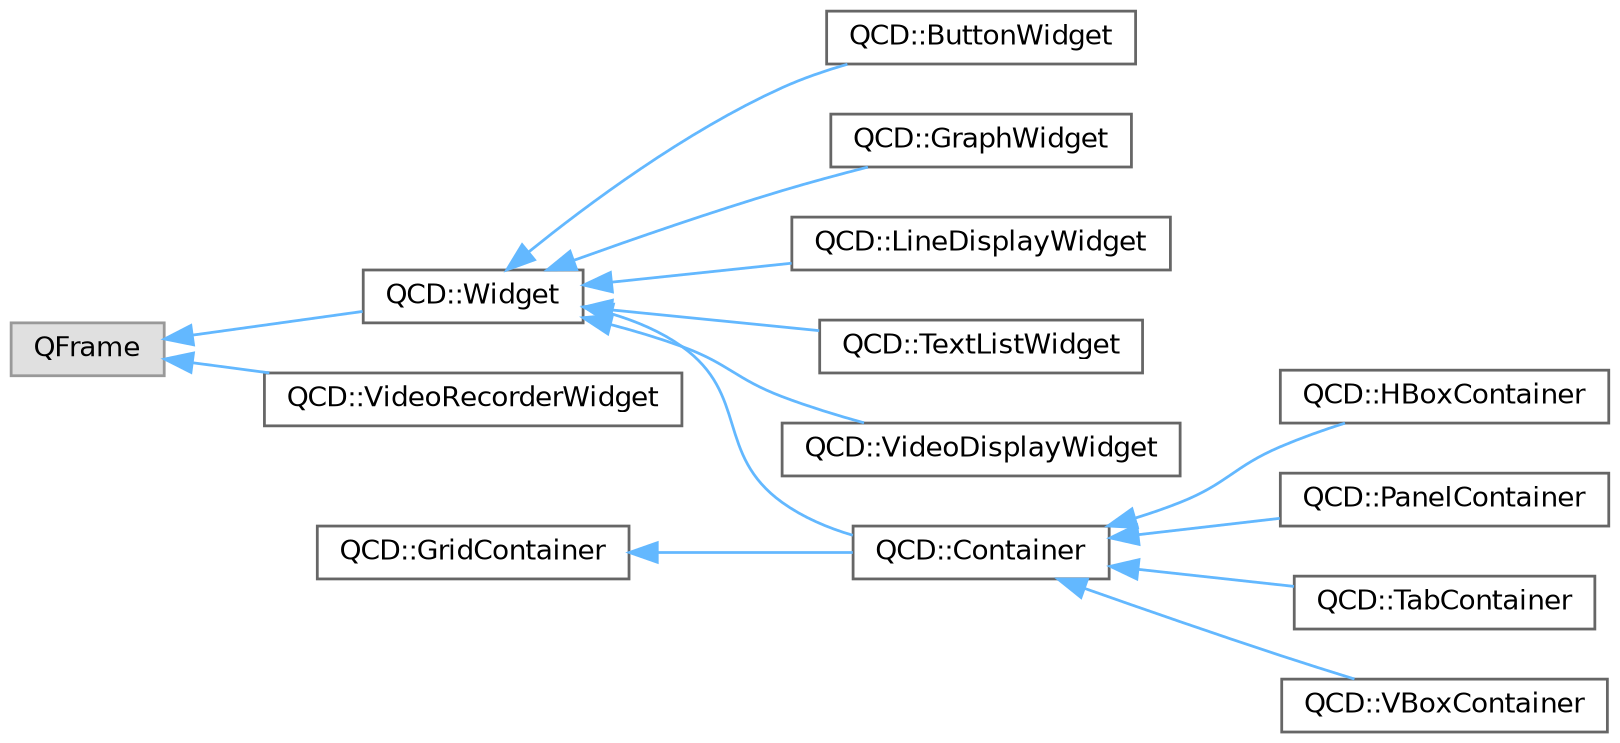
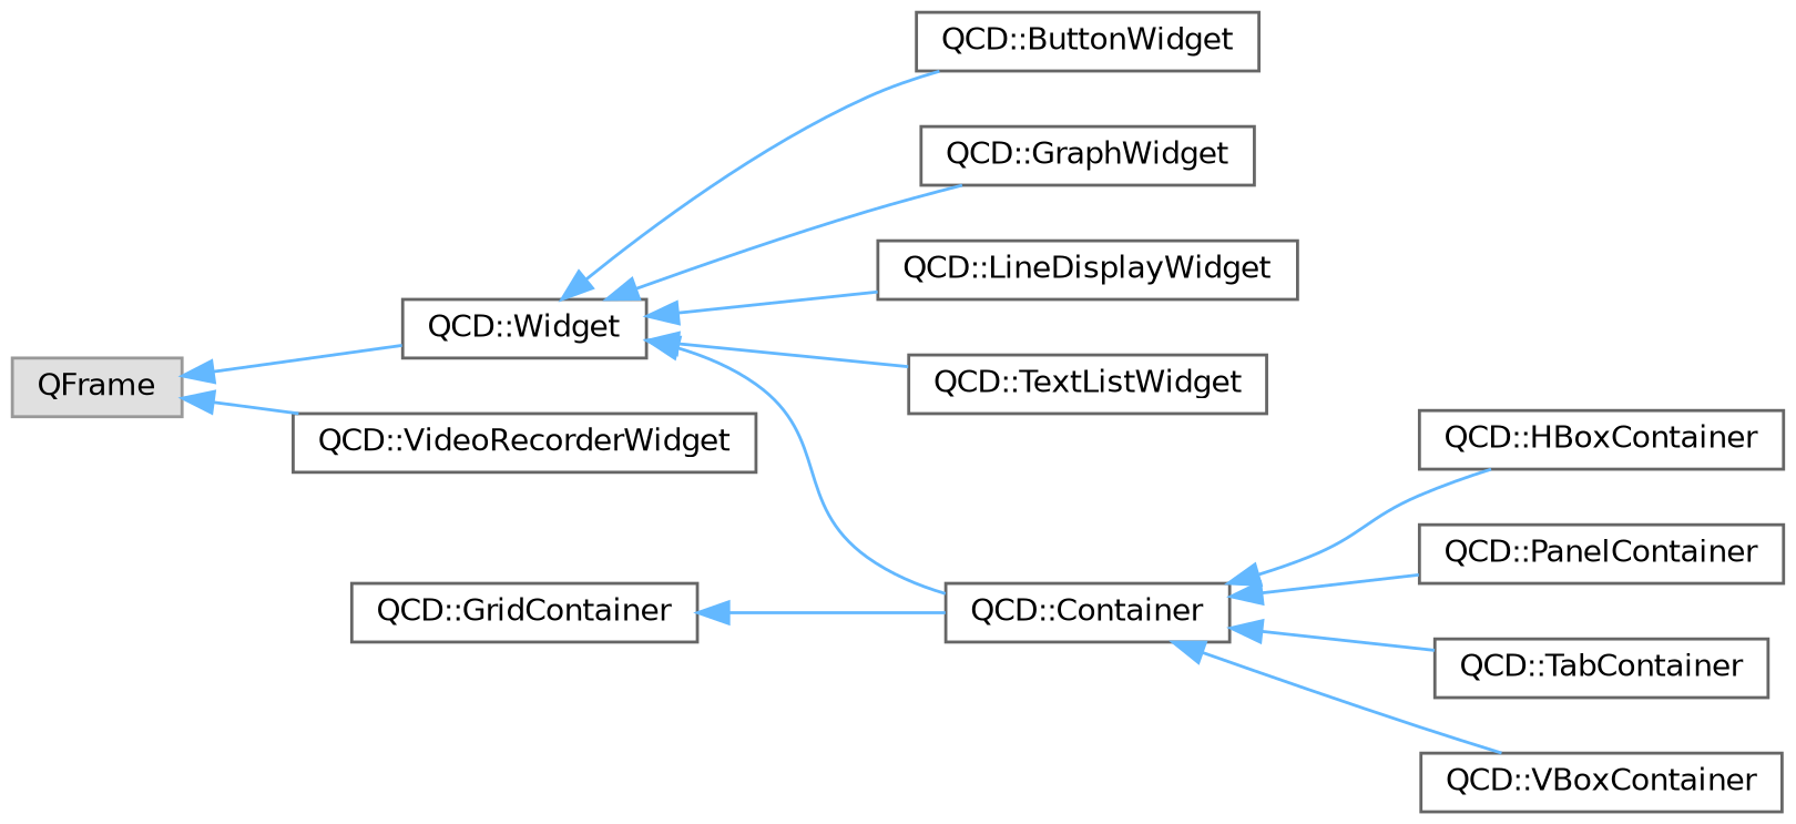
  digraph {
    rankdir=LR
    node [color=grey40 fillcolor=white fontname=Helvetica fontsize=10 shape=box style=filled]
    edge [color=steelblue1 dir=back fontname=Helvetica fontsize=10 labelfontname=Helvetica labelfontsize=10 style=solid]
    n1 [color=grey60 fillcolor="#E0E0E0" height=0.2 label=QFrame width=0.4]
    n2 [height=0.2 label="QCD::Widget" width=0.4]
    n3 [height=0.2 label="QCD::VideoRecorderWidget" width=0.4]
    n4 [height=0.2 label="QCD::ButtonWidget" width=0.4]
    n5 [height=0.2 label="QCD::Container" width=0.4]
    n6 [height=0.2 label="QCD::GraphWidget" width=0.4]
    n7 [height=0.2 label="QCD::LineDisplayWidget" width=0.4]
    n8 [height=0.2 label="QCD::TextListWidget" width=0.4]
-   n9 [height=0.2 label="QCD::VideoDisplayWidget" width=0.4]
    n10 [height=0.2 label="QCD::HBoxContainer" width=0.4]
    n11 [height=0.2 label="QCD::PanelContainer" width=0.4]
    n12 [height=0.2 label="QCD::TabContainer" width=0.4]
    n13 [height=0.2 label="QCD::VBoxContainer" width=0.4]
    n14 [height=0.2 label="QCD::GridContainer" width=0.4]
    n1 -> n2
    n1 -> n3
    n2 -> n4
    n2 -> n5
    n2 -> n6
    n2 -> n7
    n2 -> n8
-   n2 -> n9
    n5 -> n10
    n5 -> n11
    n5 -> n12
    n5 -> n13
    n14 -> n5
  }
